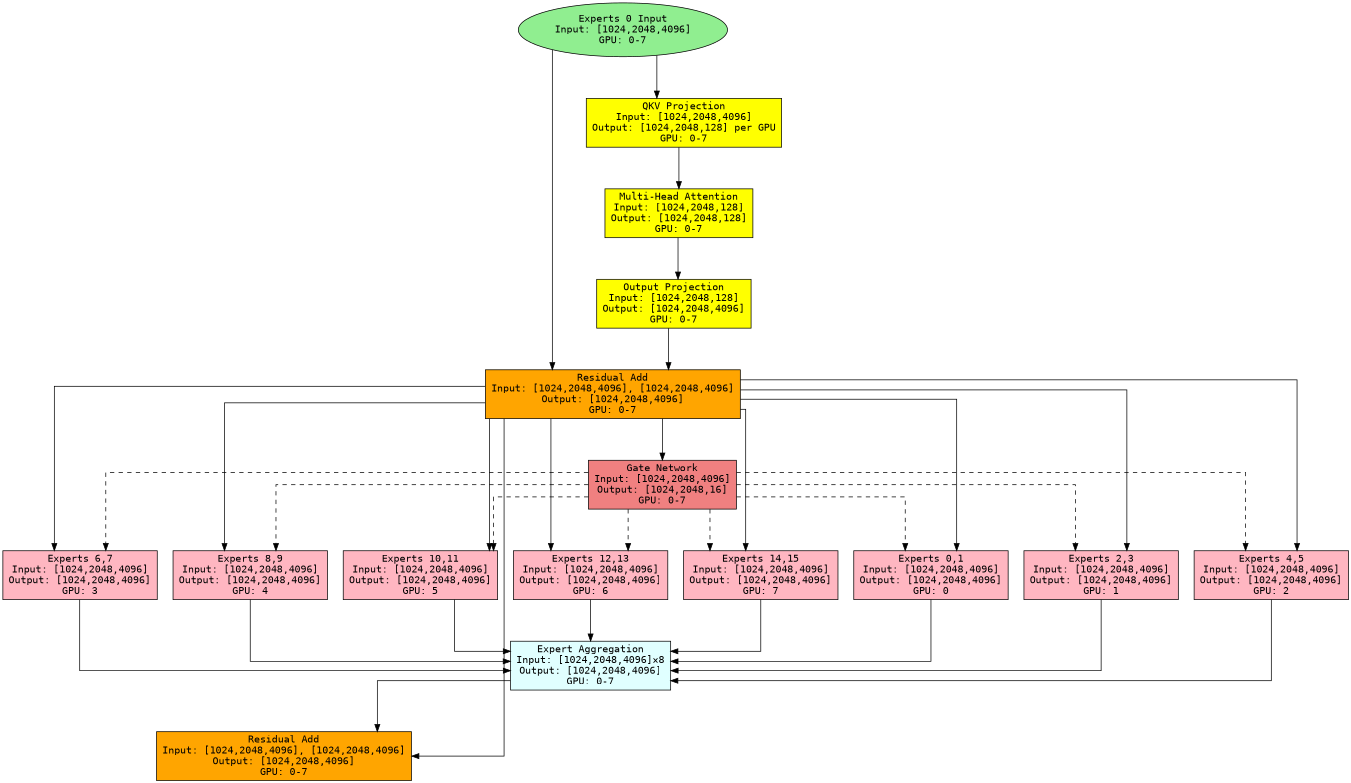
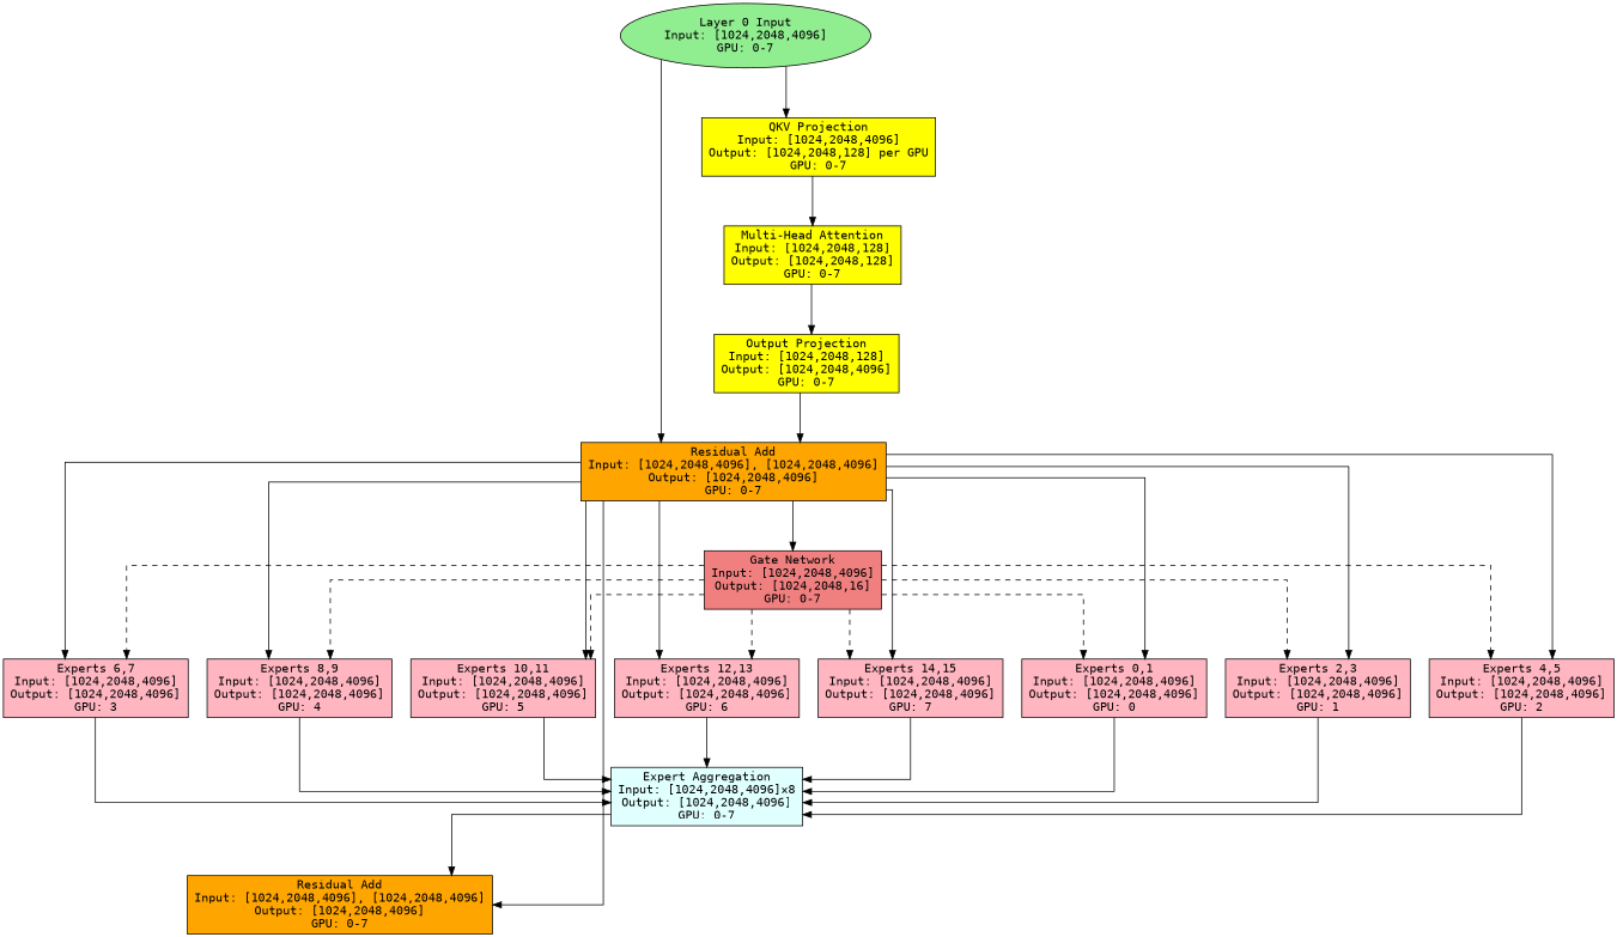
  digraph {
    nodesep=0.3
    rankdir=TB
    ranksep=0.8
    splines=ortho
    fontname="DejaVu Sans Mono"
    node [fillcolor=lightpink shape=rectangle style=filled fontname="DejaVu Sans Mono"]
    edge [fontname="DejaVu Sans Mono"]
-   n1 [fillcolor=lightgreen height=1.041 label="Experts 0 Input\nInput: [1024,2048,4096]\nGPU: 0-7" shape=ellipse width=3.7516]
+   n1 [fillcolor=lightgreen height=1.041 label="Layer 0 Input\nInput: [1024,2048,4096]\nGPU: 0-7" shape=ellipse width=3.7516]
    n2 [fillcolor=yellow height=0.94444 label="QKV Projection\nInput: [1024,2048,4096]\nOutput: [1024,2048,128] per GPU\nGPU: 0-7" width=3.6111]
    n3 [fillcolor=orange height=0.94444 label="Residual Add\nInput: [1024,2048,4096], [1024,2048,4096]\nOutput: [1024,2048,4096]\nGPU: 0-7" width=4.5556]
    n4 [fillcolor=yellow height=0.94444 label="Multi-Head Attention\nInput: [1024,2048,128]\nOutput: [1024,2048,128]\nGPU: 0-7" width=2.6944]
    n5 [fillcolor=lightcoral height=0.94444 label="Gate Network\nInput: [1024,2048,4096]\nOutput: [1024,2048,16]\nGPU: 0-7" width=2.6528]
    n6 [height=0.94444 label="Experts 0,1\nInput: [1024,2048,4096]\nOutput: [1024,2048,4096]\nGPU: 0" width=2.8194]
    n7 [height=0.94444 label="Experts 2,3\nInput: [1024,2048,4096]\nOutput: [1024,2048,4096]\nGPU: 1" width=2.8194]
    n8 [height=0.94444 label="Experts 4,5\nInput: [1024,2048,4096]\nOutput: [1024,2048,4096]\nGPU: 2" width=2.8194]
    n9 [height=0.94444 label="Experts 6,7\nInput: [1024,2048,4096]\nOutput: [1024,2048,4096]\nGPU: 3" width=2.8194]
    n10 [height=0.94444 label="Experts 8,9\nInput: [1024,2048,4096]\nOutput: [1024,2048,4096]\nGPU: 4" width=2.8194]
    n11 [height=0.94444 label="Experts 10,11\nInput: [1024,2048,4096]\nOutput: [1024,2048,4096]\nGPU: 5" width=2.8194]
    n12 [height=0.94444 label="Experts 12,13\nInput: [1024,2048,4096]\nOutput: [1024,2048,4096]\nGPU: 6" width=2.8194]
    n13 [height=0.94444 label="Experts 14,15\nInput: [1024,2048,4096]\nOutput: [1024,2048,4096]\nGPU: 7" width=2.8194]
    n14 [fillcolor=orange height=0.94444 label="Residual Add\nInput: [1024,2048,4096], [1024,2048,4096]\nOutput: [1024,2048,4096]\nGPU: 0-7" width=4.5556]
    n15 [fillcolor=yellow height=0.94444 label="Output Projection\nInput: [1024,2048,128]\nOutput: [1024,2048,4096]\nGPU: 0-7" width=2.8194]
    n16 [fillcolor=lightcyan height=0.94444 label="Expert Aggregation\nInput: [1024,2048,4096]×8\nOutput: [1024,2048,4096]\nGPU: 0-7" width=2.9444]
    n1 -> n2
    n1 -> n3
    n2 -> n4
    n3 -> n5
    n3 -> n6
    n3 -> n7
    n3 -> n8
    n3 -> n9
    n3 -> n10
    n3 -> n11
    n3 -> n12
    n3 -> n13
    n3 -> n14
    n4 -> n15
    n5 -> n6 [style=dashed]
    n5 -> n7 [style=dashed]
    n5 -> n8 [style=dashed]
    n5 -> n9 [style=dashed]
    n5 -> n10 [style=dashed]
    n5 -> n11 [style=dashed]
    n5 -> n12 [style=dashed]
    n5 -> n13 [style=dashed]
    n6 -> n16
    n7 -> n16
    n8 -> n16
    n9 -> n16
    n10 -> n16
    n11 -> n16
    n12 -> n16
    n13 -> n16
    n15 -> n3
    n16 -> n14
  }
